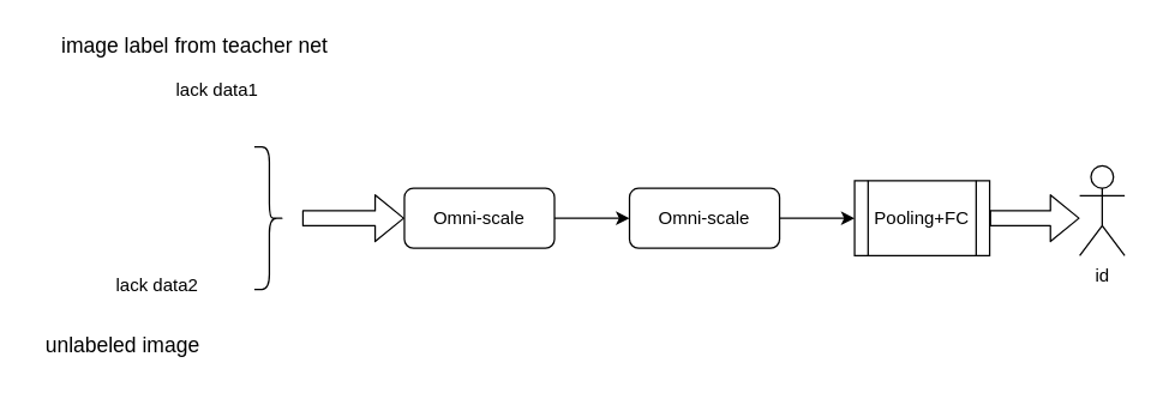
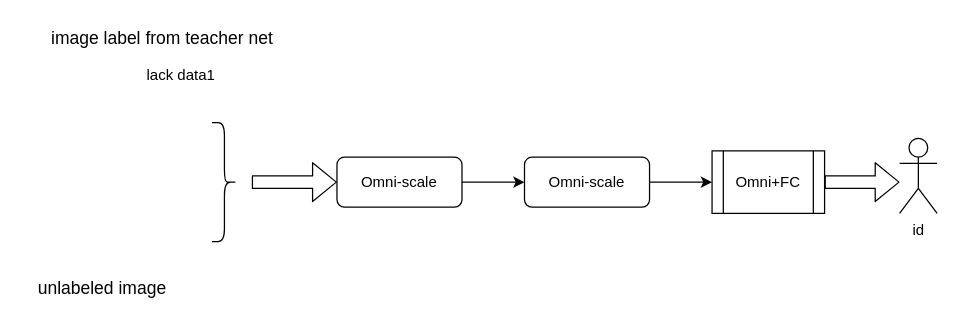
  <mxCell id="0" />
  <mxCell id="1" parent="0" />
  <mxCell id="2" value="Omni-scale" style="rounded=1;whiteSpace=wrap;html=1;" parent="1" vertex="1"><mxGeometry x="269" y="125" width="100" height="40" as="geometry" /></mxCell>
  <mxCell id="3" value="" style="shape=flexArrow;endArrow=classic;html=1;exitX=1;exitY=0.5;exitDx=0;exitDy=0;entryX=0;entryY=0.5;entryDx=0;entryDy=0;" parent="1" target="2" edge="1"><mxGeometry width="50" height="50" relative="1" as="geometry"><mxPoint x="200.89" y="145" as="sourcePoint" /><mxPoint x="449" y="40" as="targetPoint" /></mxGeometry></mxCell>
  <mxCell id="4" value="Omni-scale" style="rounded=1;whiteSpace=wrap;html=1;" parent="1" vertex="1"><mxGeometry x="419" y="125" width="100" height="40" as="geometry" /></mxCell>
  <mxCell id="5" value="" style="endArrow=classic;html=1;exitX=1;exitY=0.5;exitDx=0;exitDy=0;entryX=0;entryY=0.5;entryDx=0;entryDy=0;" parent="1" source="2" target="4" edge="1"><mxGeometry width="50" height="50" relative="1" as="geometry"><mxPoint x="399" y="90" as="sourcePoint" /><mxPoint x="449" y="40" as="targetPoint" /></mxGeometry></mxCell>
  <mxCell id="6" value="" style="endArrow=classic;html=1;exitX=1;exitY=0.5;exitDx=0;exitDy=0;" parent="1" source="4" edge="1"><mxGeometry width="50" height="50" relative="1" as="geometry"><mxPoint x="399" y="90" as="sourcePoint" /><mxPoint x="569" y="145" as="targetPoint" /></mxGeometry></mxCell>
- <mxCell id="7" value="Pooling+FC" style="shape=process;whiteSpace=wrap;html=1;backgroundOutline=1;" parent="1" vertex="1"><mxGeometry x="569" y="120" width="90" height="50" as="geometry" /></mxCell>
+ <mxCell id="7" value="Omni+FC" style="shape=process;whiteSpace=wrap;html=1;backgroundOutline=1;" parent="1" vertex="1"><mxGeometry x="569" y="120" width="90" height="50" as="geometry" /></mxCell>
  <mxCell id="8" value="" style="shape=flexArrow;endArrow=classic;html=1;exitX=1;exitY=0.5;exitDx=0;exitDy=0;" parent="1" source="7" edge="1"><mxGeometry width="50" height="50" relative="1" as="geometry"><mxPoint x="689" y="140" as="sourcePoint" /><mxPoint x="719" y="145" as="targetPoint" /></mxGeometry></mxCell>
  <mxCell id="9" value="id" style="shape=umlActor;verticalLabelPosition=bottom;verticalAlign=top;html=1;outlineConnect=0;" parent="1" vertex="1"><mxGeometry x="719" y="110" width="30" height="60" as="geometry" /></mxCell>
  <mxCell id="10" value="" style="shape=curlyBracket;whiteSpace=wrap;html=1;rounded=1;rotation=-180;" vertex="1" parent="1"><mxGeometry x="169" y="97.5" width="20" height="95" as="geometry" /></mxCell>
  <mxCell id="11" value="&lt;font style=&quot;font-size: 14px&quot;&gt;image label from teacher net&lt;/font&gt;" style="text;html=1;align=center;verticalAlign=middle;resizable=0;points=[];autosize=1;" vertex="1" parent="1"><mxGeometry x="29" y="20" width="200" height="20" as="geometry" /></mxCell>
  <mxCell id="12" value="&lt;font style=&quot;font-size: 14px&quot;&gt;unlabeled image&lt;/font&gt;" style="text;html=1;align=center;verticalAlign=middle;resizable=0;points=[];autosize=1;" vertex="1" parent="1"><mxGeometry x="20.87" y="220" width="120" height="20" as="geometry" /></mxCell>
  <mxCell id="13" value="lack data1&lt;br&gt;" style="text;html=1;align=center;verticalAlign=middle;resizable=0;points=[];autosize=1;" vertex="1" parent="1"><mxGeometry x="109" y="50" width="70" height="20" as="geometry" /></mxCell>
- <mxCell id="14" value="lack data2" style="text;html=1;align=center;verticalAlign=middle;resizable=0;points=[];autosize=1;" vertex="1" parent="1"><mxGeometry x="69" y="180" width="70" height="20" as="geometry" /></mxCell>
